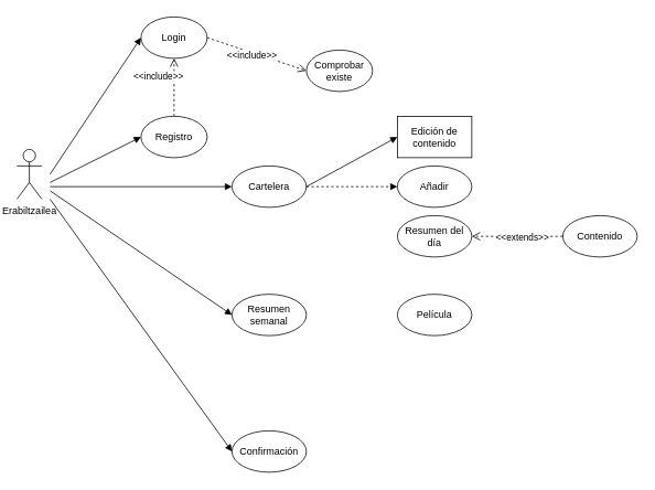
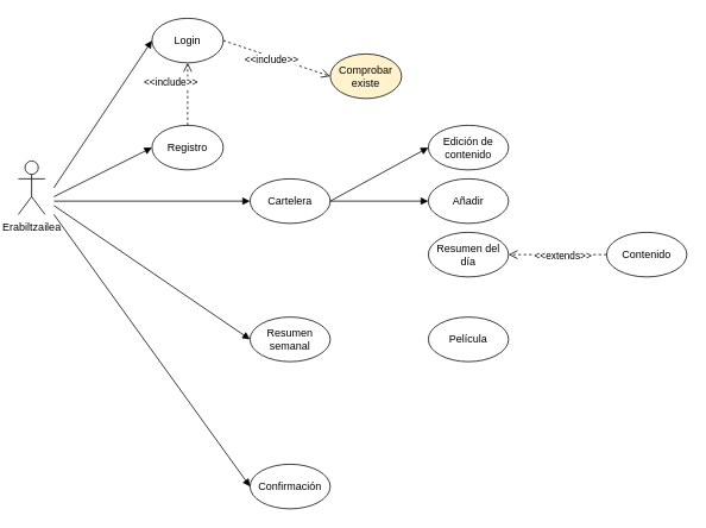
  <mxCell id="0" />
  <mxCell id="1" parent="0" />
  <mxCell id="2" value="Erabiltzailea" style="shape=umlActor;verticalLabelPosition=bottom;verticalAlign=top;html=1;" vertex="1" parent="1"><mxGeometry x="20" y="180" width="30" height="60" as="geometry" /></mxCell>
  <mxCell id="3" value="Login" style="ellipse;whiteSpace=wrap;html=1;" vertex="1" parent="1"><mxGeometry x="170" y="20" width="80" height="50" as="geometry" /></mxCell>
- <mxCell id="4" value="Comprobar existe" style="ellipse;whiteSpace=wrap;html=1;" vertex="1" parent="1"><mxGeometry x="370" y="60" width="80" height="50" as="geometry" /></mxCell>
+ <mxCell id="4" value="Comprobar existe" style="ellipse;whiteSpace=wrap;html=1;fillColor=#fff2cc;" vertex="1" parent="1"><mxGeometry x="370" y="60" width="80" height="50" as="geometry" /></mxCell>
  <mxCell id="5" value="Registro" style="ellipse;whiteSpace=wrap;html=1;" vertex="1" parent="1"><mxGeometry x="170" y="140" width="80" height="50" as="geometry" /></mxCell>
  <mxCell id="6" value="" style="html=1;verticalAlign=bottom;endArrow=open;dashed=1;endSize=8;rounded=0;exitX=1;exitY=0.5;exitDx=0;exitDy=0;entryX=0;entryY=0.5;entryDx=0;entryDy=0;" edge="1" parent="1" source="3" target="4"><mxGeometry x="-0.073" y="-1" relative="1" as="geometry"><mxPoint x="260" y="125" as="sourcePoint" /><mxPoint x="414" y="104" as="targetPoint" /><mxPoint as="offset" /></mxGeometry></mxCell>
  <mxCell id="7" value="&amp;lt;&amp;lt;include&amp;gt;&amp;gt;" style="edgeLabel;html=1;align=center;verticalAlign=middle;resizable=0;points=[];" vertex="1" connectable="0" parent="6"><mxGeometry x="0.251" y="-1" relative="1" as="geometry"><mxPoint x="-21" y="-5" as="offset" /></mxGeometry></mxCell>
  <mxCell id="8" value="Cartelera" style="ellipse;whiteSpace=wrap;html=1;" vertex="1" parent="1"><mxGeometry x="280" y="200" width="90" height="50" as="geometry" /></mxCell>
  <mxCell id="9" value="Resumen semanal" style="ellipse;whiteSpace=wrap;html=1;" vertex="1" parent="1"><mxGeometry x="280" y="355" width="90" height="50" as="geometry" /></mxCell>
  <mxCell id="10" value="Confirmación" style="ellipse;whiteSpace=wrap;html=1;" vertex="1" parent="1"><mxGeometry x="280" y="520" width="90" height="50" as="geometry" /></mxCell>
- <mxCell id="11" value="Edición de contenido" style="whiteSpace=wrap;html=1;rounded=0;" vertex="1" parent="1"><mxGeometry x="480" y="140" width="90" height="50" as="geometry" /></mxCell>
+ <mxCell id="11" value="Edición de contenido" style="ellipse;whiteSpace=wrap;html=1;" vertex="1" parent="1"><mxGeometry x="480" y="140" width="90" height="50" as="geometry" /></mxCell>
  <mxCell id="12" value="Añadir" style="ellipse;whiteSpace=wrap;html=1;" vertex="1" parent="1"><mxGeometry x="480" y="200" width="90" height="50" as="geometry" /></mxCell>
  <mxCell id="13" value="Resumen del día" style="ellipse;whiteSpace=wrap;html=1;" vertex="1" parent="1"><mxGeometry x="480" y="260" width="90" height="50" as="geometry" /></mxCell>
  <mxCell id="14" value="" style="html=1;verticalAlign=bottom;endArrow=block;rounded=0;entryX=0;entryY=0.5;entryDx=0;entryDy=0;" edge="1" parent="1" target="3"><mxGeometry width="80" relative="1" as="geometry"><mxPoint x="60" y="210" as="sourcePoint" /><mxPoint x="210" y="190" as="targetPoint" /></mxGeometry></mxCell>
  <mxCell id="15" value="" style="html=1;verticalAlign=bottom;endArrow=block;rounded=0;entryX=0;entryY=0.5;entryDx=0;entryDy=0;" edge="1" parent="1" target="5"><mxGeometry width="80" relative="1" as="geometry"><mxPoint x="60" y="220" as="sourcePoint" /><mxPoint x="180" y="65" as="targetPoint" /></mxGeometry></mxCell>
  <mxCell id="16" value="" style="html=1;verticalAlign=bottom;endArrow=open;dashed=1;endSize=8;rounded=0;exitX=0.5;exitY=0;exitDx=0;exitDy=0;entryX=0.5;entryY=1;entryDx=0;entryDy=0;" edge="1" parent="1" source="5" target="3"><mxGeometry x="-0.073" y="-1" relative="1" as="geometry"><mxPoint x="260" y="55" as="sourcePoint" /><mxPoint x="380" y="95" as="targetPoint" /><mxPoint as="offset" /></mxGeometry></mxCell>
  <mxCell id="17" value="&amp;lt;&amp;lt;include&amp;gt;&amp;gt;" style="edgeLabel;html=1;align=center;verticalAlign=middle;resizable=0;points=[];" vertex="1" connectable="0" parent="16"><mxGeometry x="0.251" y="-1" relative="1" as="geometry"><mxPoint x="-21" y="-5" as="offset" /></mxGeometry></mxCell>
  <mxCell id="18" value="" style="html=1;verticalAlign=bottom;endArrow=block;rounded=0;entryX=0;entryY=0.5;entryDx=0;entryDy=0;" edge="1" parent="1" target="8"><mxGeometry width="80" relative="1" as="geometry"><mxPoint x="60" y="225" as="sourcePoint" /><mxPoint x="180" y="175" as="targetPoint" /></mxGeometry></mxCell>
  <mxCell id="19" value="" style="html=1;verticalAlign=bottom;endArrow=block;rounded=0;entryX=0;entryY=0.5;entryDx=0;entryDy=0;" edge="1" parent="1" target="9"><mxGeometry width="80" relative="1" as="geometry"><mxPoint x="60" y="230" as="sourcePoint" /><mxPoint x="390" y="235" as="targetPoint" /></mxGeometry></mxCell>
  <mxCell id="20" value="" style="html=1;verticalAlign=bottom;endArrow=block;rounded=0;entryX=0;entryY=0.5;entryDx=0;entryDy=0;" edge="1" parent="1" target="10"><mxGeometry width="80" relative="1" as="geometry"><mxPoint x="60" y="240" as="sourcePoint" /><mxPoint x="400" y="245" as="targetPoint" /></mxGeometry></mxCell>
  <mxCell id="21" value="" style="html=1;verticalAlign=bottom;endArrow=block;rounded=0;entryX=0;entryY=0.5;entryDx=0;entryDy=0;exitX=1;exitY=0.5;exitDx=0;exitDy=0;" edge="1" parent="1" source="8" target="11"><mxGeometry width="80" relative="1" as="geometry"><mxPoint x="70" y="235" as="sourcePoint" /><mxPoint x="290" y="235" as="targetPoint" /></mxGeometry></mxCell>
- <mxCell id="22" value="" style="html=1;verticalAlign=bottom;endArrow=block;rounded=0;entryX=0;entryY=0.5;entryDx=0;entryDy=0;exitX=1;exitY=0.5;exitDx=0;exitDy=0;dashed=1;" edge="1" parent="1" source="8" target="12"><mxGeometry width="80" relative="1" as="geometry"><mxPoint x="80" y="245" as="sourcePoint" /><mxPoint x="300" y="245" as="targetPoint" /></mxGeometry></mxCell>
+ <mxCell id="22" value="" style="html=1;verticalAlign=bottom;endArrow=block;rounded=0;entryX=0;entryY=0.5;entryDx=0;entryDy=0;exitX=1;exitY=0.5;exitDx=0;exitDy=0;" edge="1" parent="1" source="8" target="12"><mxGeometry width="80" relative="1" as="geometry"><mxPoint x="80" y="245" as="sourcePoint" /><mxPoint x="300" y="245" as="targetPoint" /></mxGeometry></mxCell>
  <mxCell id="23" value="Contenido" style="ellipse;whiteSpace=wrap;html=1;" vertex="1" parent="1"><mxGeometry x="680" y="260" width="90" height="50" as="geometry" /></mxCell>
  <mxCell id="24" value="Película" style="ellipse;whiteSpace=wrap;html=1;" vertex="1" parent="1"><mxGeometry x="480" y="355" width="90" height="50" as="geometry" /></mxCell>
  <mxCell id="25" value="" style="html=1;verticalAlign=bottom;endArrow=open;dashed=1;endSize=8;rounded=0;exitX=0;exitY=0.5;exitDx=0;exitDy=0;entryX=1;entryY=0.5;entryDx=0;entryDy=0;" edge="1" parent="1" source="23" target="13"><mxGeometry x="0.983" y="-138" relative="1" as="geometry"><mxPoint x="490" y="390" as="sourcePoint" /><mxPoint x="380" y="390" as="targetPoint" /><mxPoint as="offset" /></mxGeometry></mxCell>
  <mxCell id="26" value="&amp;lt;&amp;lt;extends&amp;gt;&amp;gt;" style="edgeLabel;html=1;align=center;verticalAlign=middle;resizable=0;points=[];" vertex="1" connectable="0" parent="25"><mxGeometry x="-0.462" relative="1" as="geometry"><mxPoint x="-20" as="offset" /></mxGeometry></mxCell>
